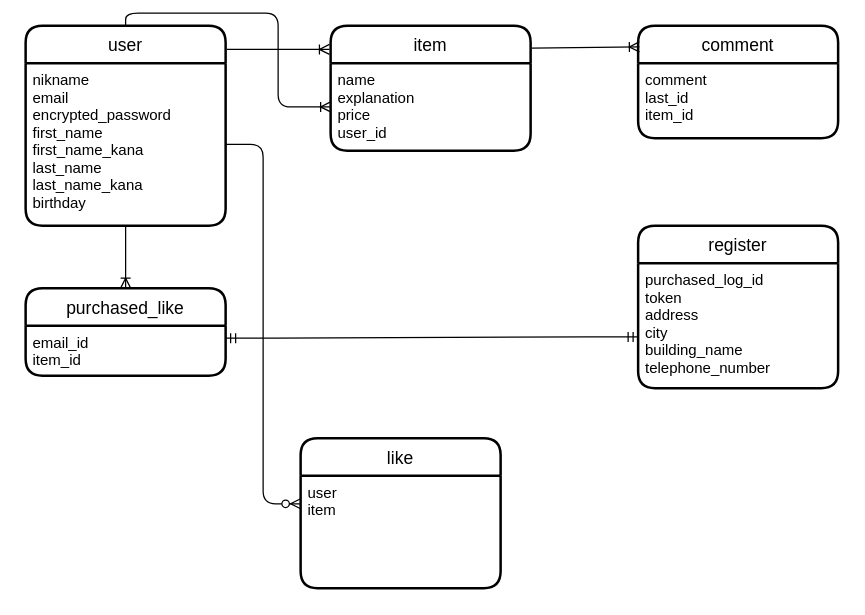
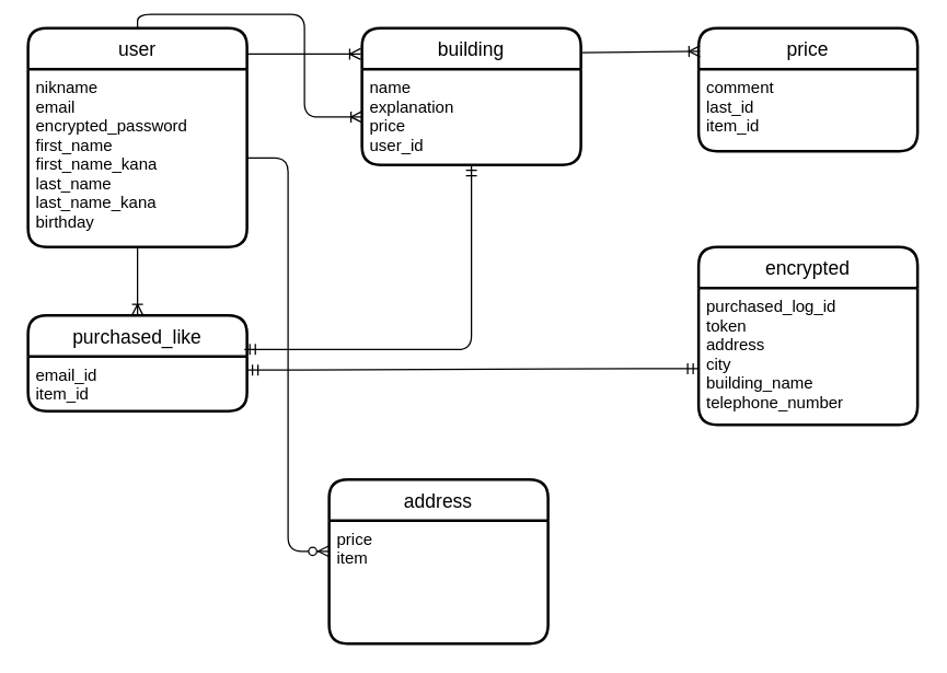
  <mxCell id="0" />
  <mxCell id="1" parent="0" />
  <mxCell id="2" value="user" style="swimlane;childLayout=stackLayout;horizontal=1;startSize=30;horizontalStack=0;rounded=1;fontSize=14;fontStyle=0;strokeWidth=2;resizeParent=0;resizeLast=1;shadow=0;dashed=0;align=center;" parent="1" vertex="1"><mxGeometry x="20" y="20" width="160" height="160" as="geometry" /></mxCell>
  <mxCell id="3" value="nikname&#10;email&#10;encrypted_password&#10;first_name&#10;first_name_kana&#10;last_name&#10;last_name_kana&#10;birthday" style="align=left;strokeColor=none;fillColor=none;spacingLeft=4;fontSize=12;verticalAlign=top;resizable=0;rotatable=0;part=1;" parent="2" vertex="1"><mxGeometry y="30" width="160" height="130" as="geometry" /></mxCell>
- <mxCell id="4" value="item" style="swimlane;childLayout=stackLayout;horizontal=1;startSize=30;horizontalStack=0;rounded=1;fontSize=14;fontStyle=0;strokeWidth=2;resizeParent=0;resizeLast=1;shadow=0;dashed=0;align=center;" parent="1" vertex="1"><mxGeometry x="264" y="20" width="160" height="100" as="geometry" /></mxCell>
+ <mxCell id="4" value="building" style="swimlane;childLayout=stackLayout;horizontal=1;startSize=30;horizontalStack=0;rounded=1;fontSize=14;fontStyle=0;strokeWidth=2;resizeParent=0;resizeLast=1;shadow=0;dashed=0;align=center;" parent="1" vertex="1"><mxGeometry x="264" y="20" width="160" height="100" as="geometry" /></mxCell>
  <mxCell id="5" value="name&#10;explanation&#10;price&#10;user_id" style="align=left;strokeColor=none;fillColor=none;spacingLeft=4;fontSize=12;verticalAlign=top;resizable=0;rotatable=0;part=1;" parent="4" vertex="1"><mxGeometry y="30" width="160" height="70" as="geometry" /></mxCell>
- <mxCell id="6" value="comment" style="swimlane;childLayout=stackLayout;horizontal=1;startSize=30;horizontalStack=0;rounded=1;fontSize=14;fontStyle=0;strokeWidth=2;resizeParent=0;resizeLast=1;shadow=0;dashed=0;align=center;" parent="1" vertex="1"><mxGeometry x="510" y="20" width="160" height="90" as="geometry" /></mxCell>
+ <mxCell id="6" value="price" style="swimlane;childLayout=stackLayout;horizontal=1;startSize=30;horizontalStack=0;rounded=1;fontSize=14;fontStyle=0;strokeWidth=2;resizeParent=0;resizeLast=1;shadow=0;dashed=0;align=center;" parent="1" vertex="1"><mxGeometry x="510" y="20" width="160" height="90" as="geometry" /></mxCell>
  <mxCell id="7" value="comment&#10;last_id&#10;item_id" style="align=left;strokeColor=none;fillColor=none;spacingLeft=4;fontSize=12;verticalAlign=top;resizable=0;rotatable=0;part=1;" parent="6" vertex="1"><mxGeometry y="30" width="160" height="60" as="geometry" /></mxCell>
  <mxCell id="8" value="purchased_like" style="swimlane;childLayout=stackLayout;horizontal=1;startSize=30;horizontalStack=0;rounded=1;fontSize=14;fontStyle=0;strokeWidth=2;resizeParent=0;resizeLast=1;shadow=0;dashed=0;align=center;" parent="1" vertex="1"><mxGeometry x="20" y="230" width="160" height="70" as="geometry" /></mxCell>
  <mxCell id="9" value="email_id&#10;item_id" style="align=left;strokeColor=none;fillColor=none;spacingLeft=4;fontSize=12;verticalAlign=top;resizable=0;rotatable=0;part=1;" parent="8" vertex="1"><mxGeometry y="30" width="160" height="40" as="geometry" /></mxCell>
- <mxCell id="10" value="register" style="swimlane;childLayout=stackLayout;horizontal=1;startSize=30;horizontalStack=0;rounded=1;fontSize=14;fontStyle=0;strokeWidth=2;resizeParent=0;resizeLast=1;shadow=0;dashed=0;align=center;" parent="1" vertex="1"><mxGeometry x="510" y="180" width="160" height="130" as="geometry" /></mxCell>
+ <mxCell id="10" value="encrypted" style="swimlane;childLayout=stackLayout;horizontal=1;startSize=30;horizontalStack=0;rounded=1;fontSize=14;fontStyle=0;strokeWidth=2;resizeParent=0;resizeLast=1;shadow=0;dashed=0;align=center;" parent="1" vertex="1"><mxGeometry x="510" y="180" width="160" height="130" as="geometry" /></mxCell>
  <mxCell id="11" value="purchased_log_id&#10;token&#10;address&#10;city&#10;building_name&#10;telephone_number" style="align=left;strokeColor=none;fillColor=none;spacingLeft=4;fontSize=12;verticalAlign=top;resizable=0;rotatable=0;part=1;" parent="10" vertex="1"><mxGeometry y="30" width="160" height="100" as="geometry" /></mxCell>
  <mxCell id="12" value="" style="edgeStyle=entityRelationEdgeStyle;fontSize=12;html=1;endArrow=ERoneToMany;entryX=-0.006;entryY=0.19;entryDx=0;entryDy=0;entryPerimeter=0;" parent="1" target="4" edge="1"><mxGeometry width="100" height="100" relative="1" as="geometry"><mxPoint x="181" y="39" as="sourcePoint" /><mxPoint x="410" y="280" as="targetPoint" /></mxGeometry></mxCell>
  <mxCell id="13" value="" style="fontSize=12;html=1;endArrow=ERoneToMany;exitX=1.006;exitY=0.18;exitDx=0;exitDy=0;exitPerimeter=0;" parent="1" source="4" edge="1"><mxGeometry width="100" height="100" relative="1" as="geometry"><mxPoint x="310" y="380" as="sourcePoint" /><mxPoint x="511" y="37" as="targetPoint" /></mxGeometry></mxCell>
  <mxCell id="14" value="" style="edgeStyle=orthogonalEdgeStyle;fontSize=12;html=1;endArrow=ERoneToMany;exitX=0.5;exitY=0;exitDx=0;exitDy=0;" parent="1" source="2" target="5" edge="1"><mxGeometry width="100" height="100" relative="1" as="geometry"><mxPoint x="310" y="380" as="sourcePoint" /><mxPoint x="410" y="280" as="targetPoint" /></mxGeometry></mxCell>
  <mxCell id="15" value="" style="fontSize=12;html=1;endArrow=ERoneToMany;exitX=0.5;exitY=1;exitDx=0;exitDy=0;entryX=0.5;entryY=0;entryDx=0;entryDy=0;" parent="1" source="3" target="8" edge="1"><mxGeometry width="100" height="100" relative="1" as="geometry"><mxPoint x="300" y="370" as="sourcePoint" /><mxPoint x="400" y="270" as="targetPoint" /></mxGeometry></mxCell>
+ <mxCell id="16" value="" style="edgeStyle=orthogonalEdgeStyle;fontSize=12;html=1;endArrow=ERmandOne;startArrow=ERmandOne;exitX=0.988;exitY=0.357;exitDx=0;exitDy=0;exitPerimeter=0;entryX=0.5;entryY=1;entryDx=0;entryDy=0;" parent="1" source="8" target="5" edge="1"><mxGeometry width="100" height="100" relative="1" as="geometry"><mxPoint x="330" y="380" as="sourcePoint" /><mxPoint x="430" y="280" as="targetPoint" /></mxGeometry></mxCell>
  <mxCell id="17" value="" style="edgeStyle=entityRelationEdgeStyle;fontSize=12;html=1;endArrow=ERmandOne;startArrow=ERmandOne;exitX=1;exitY=0.25;exitDx=0;exitDy=0;entryX=0;entryY=0.59;entryDx=0;entryDy=0;entryPerimeter=0;" parent="1" source="9" target="11" edge="1"><mxGeometry width="100" height="100" relative="1" as="geometry"><mxPoint x="330" y="380" as="sourcePoint" /><mxPoint x="430" y="280" as="targetPoint" /></mxGeometry></mxCell>
- <mxCell id="18" value="like" style="swimlane;childLayout=stackLayout;horizontal=1;startSize=30;horizontalStack=0;rounded=1;fontSize=14;fontStyle=0;strokeWidth=2;resizeParent=0;resizeLast=1;shadow=0;dashed=0;align=center;" vertex="1" parent="1"><mxGeometry x="240" y="350" width="160" height="120" as="geometry" /></mxCell>
- <mxCell id="19" value="user&#10;item" style="align=left;strokeColor=none;fillColor=none;spacingLeft=4;fontSize=12;verticalAlign=top;resizable=0;rotatable=0;part=1;" vertex="1" parent="18"><mxGeometry y="30" width="160" height="90" as="geometry" /></mxCell>
+ <mxCell id="18" value="address" style="swimlane;childLayout=stackLayout;horizontal=1;startSize=30;horizontalStack=0;rounded=1;fontSize=14;fontStyle=0;strokeWidth=2;resizeParent=0;resizeLast=1;shadow=0;dashed=0;align=center;" vertex="1" parent="1"><mxGeometry x="240" y="350" width="160" height="120" as="geometry" /></mxCell>
+ <mxCell id="19" value="price&#10;item" style="align=left;strokeColor=none;fillColor=none;spacingLeft=4;fontSize=12;verticalAlign=top;resizable=0;rotatable=0;part=1;" vertex="1" parent="18"><mxGeometry y="30" width="160" height="90" as="geometry" /></mxCell>
  <mxCell id="20" value="" style="edgeStyle=entityRelationEdgeStyle;fontSize=12;html=1;endArrow=ERzeroToMany;endFill=1;exitX=1;exitY=0.5;exitDx=0;exitDy=0;entryX=0;entryY=0.25;entryDx=0;entryDy=0;" edge="1" parent="1" source="3" target="19"><mxGeometry width="100" height="100" relative="1" as="geometry"><mxPoint x="300" y="290" as="sourcePoint" /><mxPoint x="400" y="190" as="targetPoint" /></mxGeometry></mxCell>
